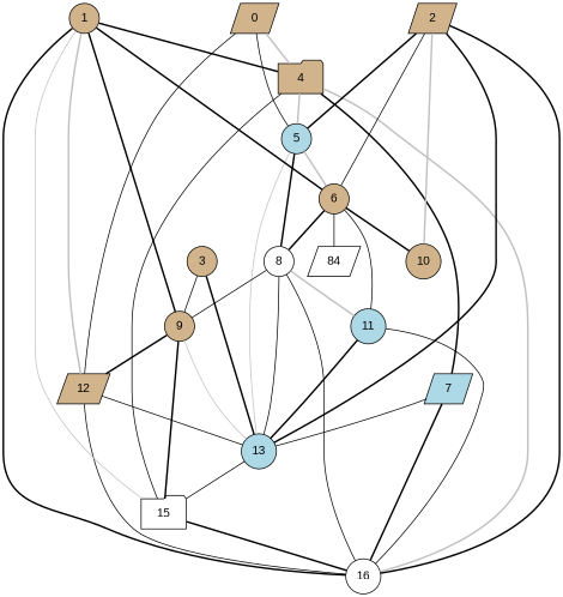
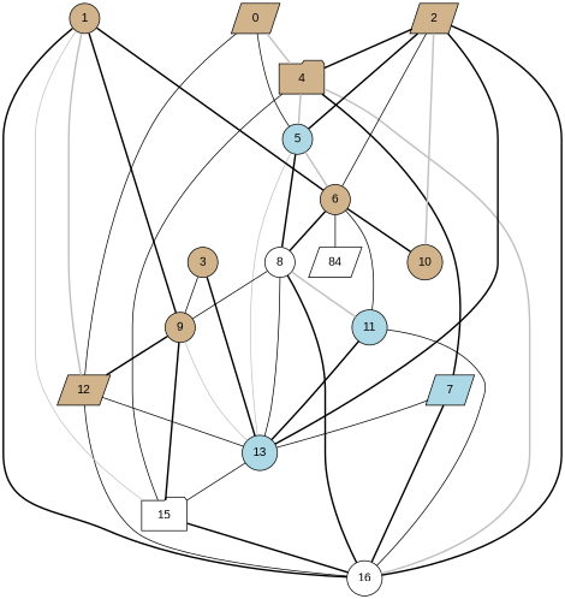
  graph {
    node [fillcolor=tan fontname=Arial shape=circle style=filled]
    edge [color=black style=bold]
    0 [shape=parallelogram]
    4 [shape=folder]
    12 [shape=parallelogram]
    5 [fillcolor=lightblue]
    15 [fillcolor=white shape=folder]
    16 [fillcolor=white]
    7 [fillcolor=lightblue shape=parallelogram]
    13 [fillcolor=lightblue]
    1
    6
    9
    10
    8 [fillcolor=white]
    11 [fillcolor=lightblue]
    n15 [fillcolor=white label=84 shape=parallelogram]
    2 [shape=parallelogram]
    3
    0 -- 4 [color=gray]
    0 -- 12 [style=solid]
    0 -- 5 [style=solid]
    4 -- 5 [color=gray]
    4 -- 15 [style=solid]
    4 -- 16 [color=gray]
    4 -- 7
    12 -- 16 [style=solid]
    12 -- 13 [style=solid]
    5 -- 13 [color=gray style=solid]
    5 -- 6 [color=gray]
    5 -- 8
    15 -- 16
    7 -- 16
    7 -- 13 [style=solid]
    13 -- 15 [style=solid]
-   1 -- 4
+   2 -- 4
    1 -- 12 [color=gray]
    1 -- 15 [color=gray style=solid]
    1 -- 16
    1 -- 6
    1 -- 9
    6 -- 10
    6 -- 8
    6 -- 11 [style=solid]
    6 -- n15 [style=solid]
    9 -- 12
    9 -- 15
    9 -- 13 [color=gray style=solid]
-   8 -- 16 [style=solid]
+   8 -- 16
    8 -- 13 [style=solid]
    8 -- 9 [style=solid]
    8 -- 11 [color=gray]
    11 -- 16 [style=solid]
    11 -- 13
    2 -- 5
    2 -- 16
    2 -- 13
    2 -- 6 [style=solid]
    2 -- 10 [color=gray]
    3 -- 13
    3 -- 9 [style=solid]
  }
